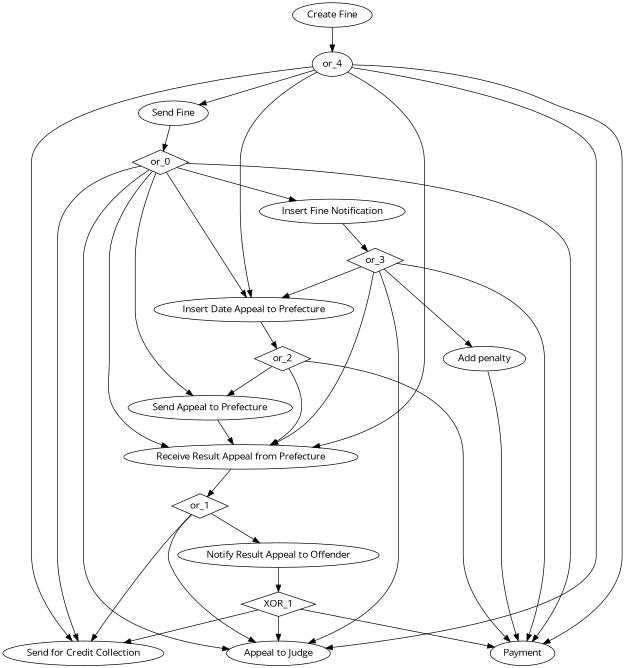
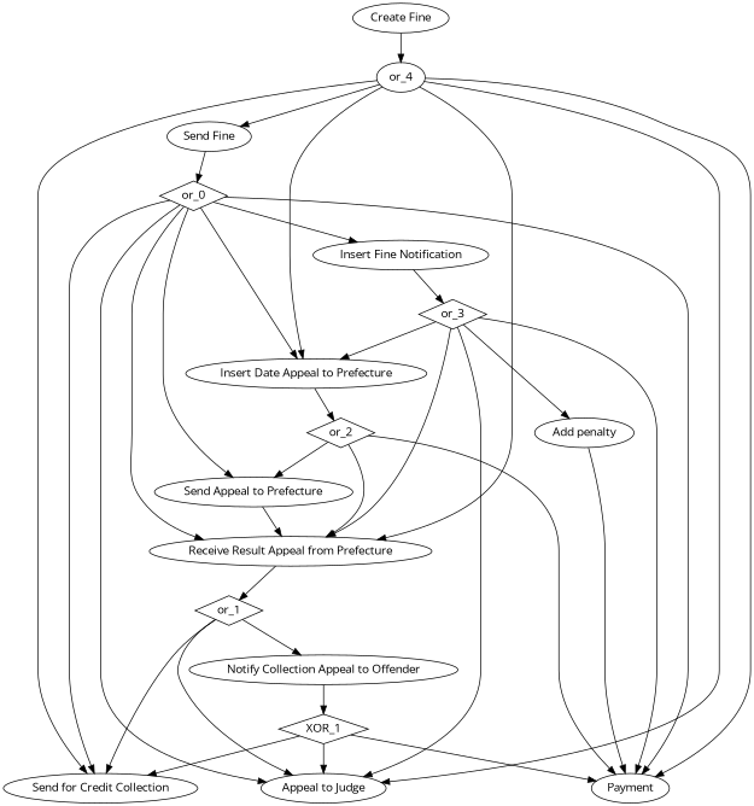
  digraph {
    fontname="Open Sans"
    node [fontname="Open Sans"]
    edge [fontname="Open Sans"]
    or_0 [shape=diamond]
    "Send Appeal to Prefecture"
    "Receive Result Appeal from Prefecture"
    "Insert Date Appeal to Prefecture"
    "Appeal to Judge"
    Payment
    "Insert Fine Notification"
    "Send for Credit Collection"
    "Send Fine"
    or_1 [shape=diamond]
-   "Notify Result Appeal to Offender"
+   "Notify Result Appeal to Offender" [label="Notify Collection Appeal to Offender"]
    or_2 [shape=diamond]
    "Add penalty"
    XOR_1 [shape=diamond]
    or_3 [shape=diamond]
    or_4 [shape=ellipse]
    "Create Fine"
    subgraph sub_1 {
      rank=same
    }
    or_0 -> "Send Appeal to Prefecture"
    or_0 -> "Receive Result Appeal from Prefecture"
    or_0 -> "Insert Date Appeal to Prefecture"
    or_0 -> "Appeal to Judge"
    or_0 -> Payment
    or_0 -> "Insert Fine Notification"
    or_0 -> "Send for Credit Collection"
    "Send Appeal to Prefecture" -> "Receive Result Appeal from Prefecture"
    "Receive Result Appeal from Prefecture" -> or_1
    "Insert Date Appeal to Prefecture" -> or_2
    "Insert Fine Notification" -> or_3
    "Send Fine" -> or_0
    or_1 -> "Appeal to Judge"
    or_1 -> "Send for Credit Collection"
    or_1 -> "Notify Result Appeal to Offender"
    "Notify Result Appeal to Offender" -> XOR_1
    or_2 -> "Send Appeal to Prefecture"
    or_2 -> "Receive Result Appeal from Prefecture"
    or_2 -> Payment
    "Add penalty" -> Payment
    XOR_1 -> "Appeal to Judge"
    XOR_1 -> Payment
    XOR_1 -> "Send for Credit Collection"
    or_3 -> "Receive Result Appeal from Prefecture"
    or_3 -> "Insert Date Appeal to Prefecture"
    or_3 -> "Appeal to Judge"
    or_3 -> Payment
    or_3 -> "Add penalty"
    or_4 -> "Receive Result Appeal from Prefecture"
    or_4 -> "Insert Date Appeal to Prefecture"
    or_4 -> "Appeal to Judge"
    or_4 -> Payment
    or_4 -> "Send for Credit Collection"
    or_4 -> "Send Fine"
    "Create Fine" -> or_4
  }
